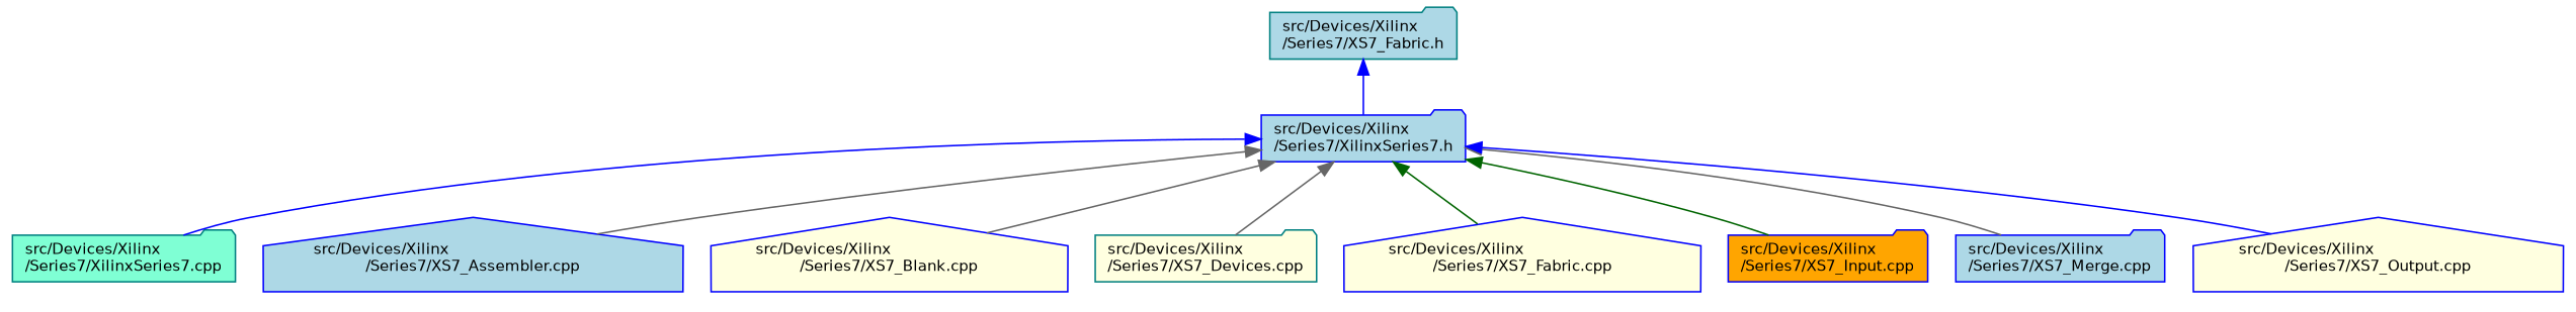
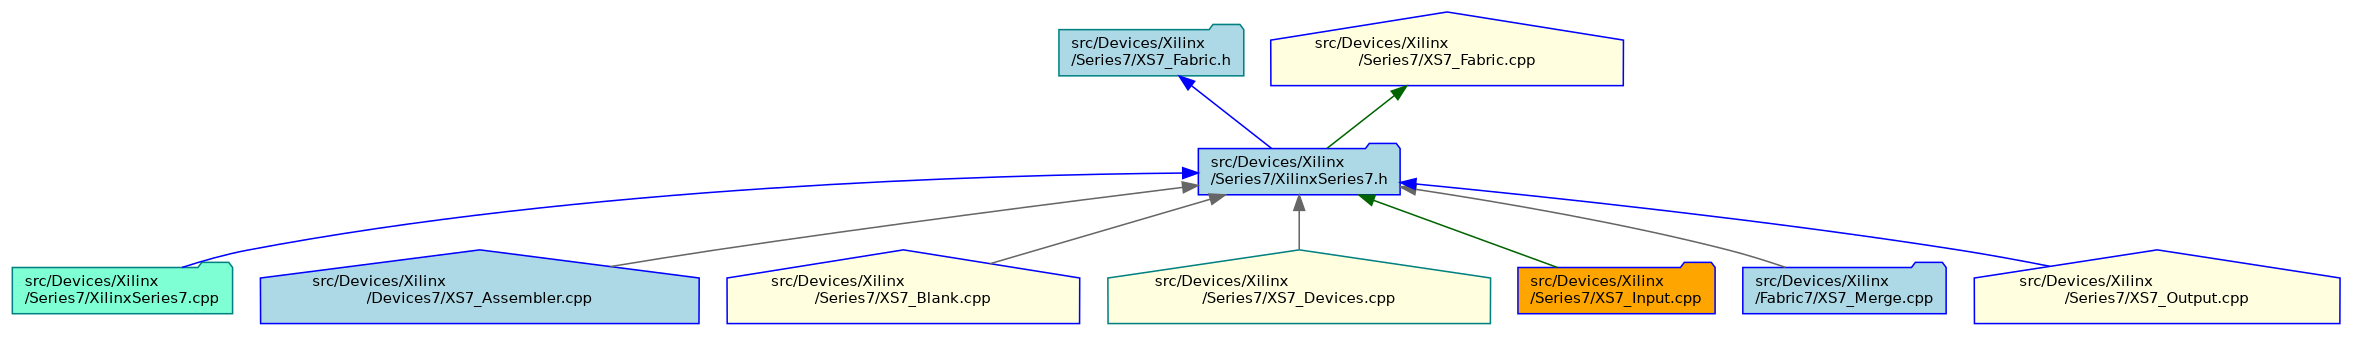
  digraph {
    node [color=blue fillcolor=lightblue fontname=Helvetica fontsize=10 shape=folder style=filled]
    edge [color=gray40 dir=back fontname=Helvetica fontsize=10 labelfontname=Helvetica labelfontsize=10 style=solid]
    n1 [color=teal fontcolor=black height=0.2 label="src/Devices/Xilinx\l/Series7/XS7_Fabric.h" width=0.4]
    n2 [height=0.2 label="src/Devices/Xilinx\l/Series7/XilinxSeries7.h" width=0.4]
    n3 [color=teal fillcolor=aquamarine height=0.2 label="src/Devices/Xilinx\l/Series7/XilinxSeries7.cpp" width=0.4]
-   n4 [height=0.2 label="src/Devices/Xilinx\l/Series7/XS7_Assembler.cpp" shape=house width=0.4]
+   n4 [height=0.2 label="src/Devices/Xilinx\l/Devices7/XS7_Assembler.cpp" shape=house width=0.4]
    n5 [fillcolor=lightyellow height=0.2 label="src/Devices/Xilinx\l/Series7/XS7_Blank.cpp" shape=house width=0.4]
-   n6 [color=teal fillcolor=lightyellow height=0.2 label="src/Devices/Xilinx\l/Series7/XS7_Devices.cpp" width=0.4]
+   n6 [color=teal fillcolor=lightyellow height=0.2 label="src/Devices/Xilinx\l/Series7/XS7_Devices.cpp" shape=house width=0.4]
    n7 [fillcolor=lightyellow height=0.2 label="src/Devices/Xilinx\l/Series7/XS7_Fabric.cpp" shape=house width=0.4]
    n8 [fillcolor=orange height=0.2 label="src/Devices/Xilinx\l/Series7/XS7_Input.cpp" width=0.4]
-   n9 [height=0.2 label="src/Devices/Xilinx\l/Series7/XS7_Merge.cpp" width=0.4]
+   n9 [height=0.2 label="src/Devices/Xilinx\l/Fabric7/XS7_Merge.cpp" width=0.4]
    n10 [fillcolor=lightyellow height=0.2 label="src/Devices/Xilinx\l/Series7/XS7_Output.cpp" shape=house width=0.4]
    n1 -> n2 [color=blue]
    n2 -> n3 [color=blue]
    n2 -> n4
    n2 -> n5
    n2 -> n6
-   n2 -> n7 [color=darkgreen]
+   n7 -> n2 [color=darkgreen]
    n2 -> n8 [color=darkgreen]
    n2 -> n9
    n2 -> n10 [color=blue]
  }
